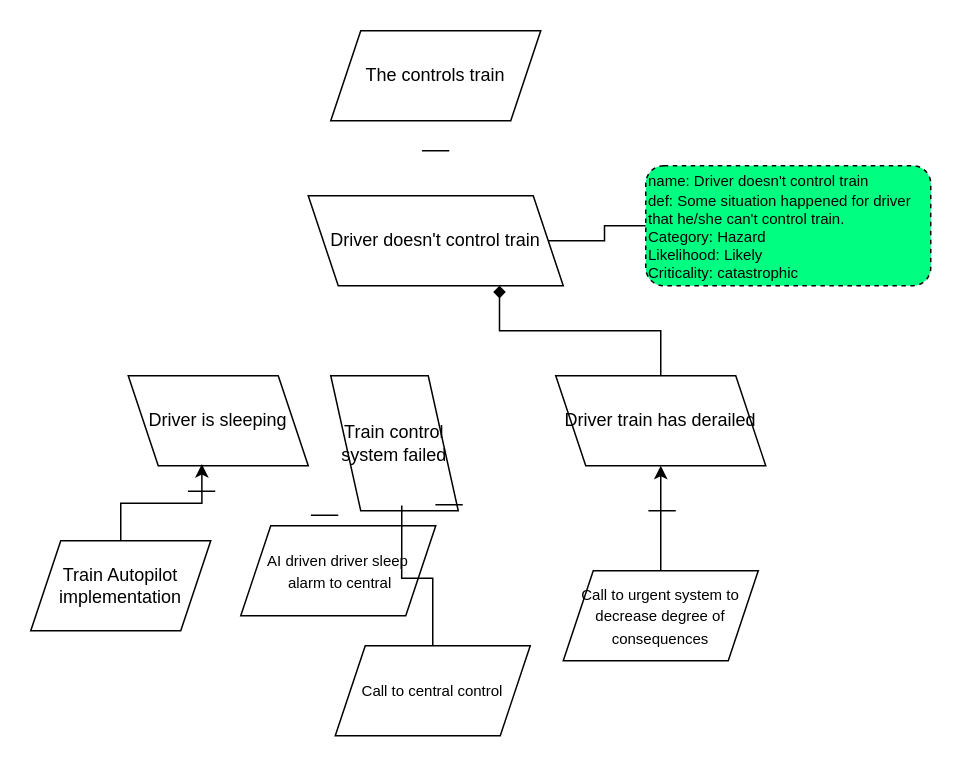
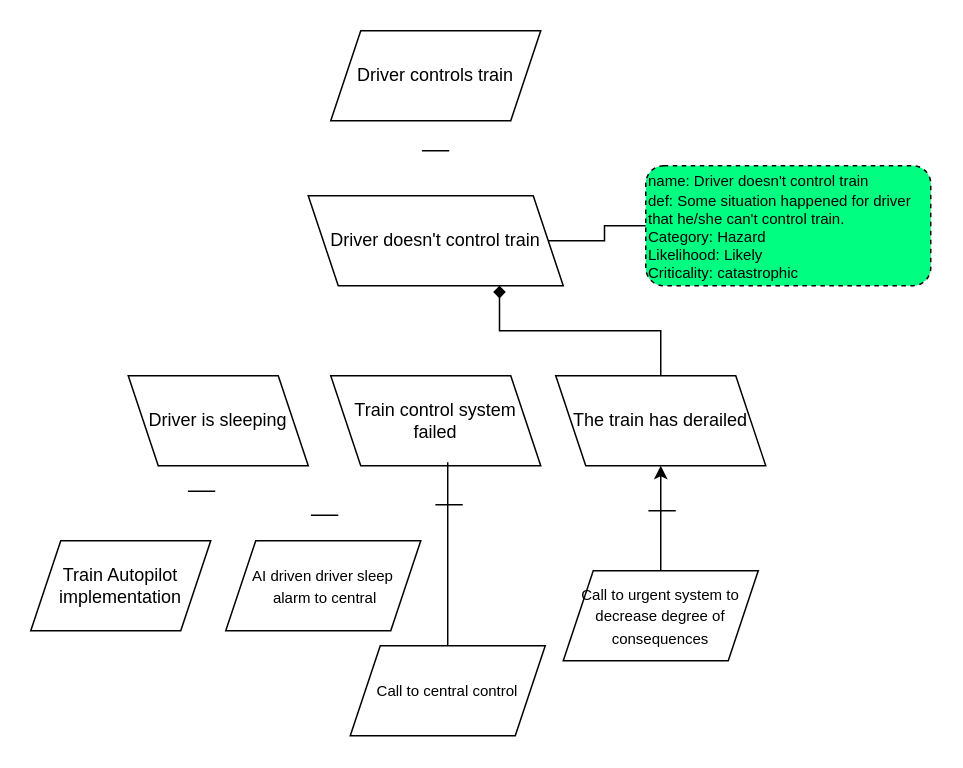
  <mxCell id="0" />
  <mxCell id="1" parent="0" />
- <mxCell id="2" value="The controls train" style="shape=parallelogram;perimeter=parallelogramPerimeter;whiteSpace=wrap;html=1;fixedSize=1;" vertex="1" parent="1"><mxGeometry x="220" y="20" width="140" height="60" as="geometry" /></mxCell>
+ <mxCell id="2" value="Driver controls train" style="shape=parallelogram;perimeter=parallelogramPerimeter;whiteSpace=wrap;html=1;fixedSize=1;" vertex="1" parent="1"><mxGeometry x="220" y="20" width="140" height="60" as="geometry" /></mxCell>
  <mxCell id="3" value="Driver doesn't control train" style="shape=parallelogram;perimeter=parallelogramPerimeter;whiteSpace=wrap;html=1;fixedSize=1;flipH=1;" vertex="1" parent="1"><mxGeometry x="205" y="130" width="170" height="60" as="geometry" /></mxCell>
  <mxCell id="4" value="" style="endArrow=none;html=1;rounded=0;" edge="1" parent="1"><mxGeometry width="50" height="50" relative="1" as="geometry"><mxPoint x="280.77" y="100" as="sourcePoint" /><mxPoint x="299" y="100" as="targetPoint" /></mxGeometry></mxCell>
  <mxCell id="5" value="Driver is sleeping" style="shape=parallelogram;perimeter=parallelogramPerimeter;whiteSpace=wrap;html=1;fixedSize=1;flipH=1;" vertex="1" parent="1"><mxGeometry x="85" y="250" width="120" height="60" as="geometry" /></mxCell>
- <mxCell id="6" value="Train control system failed" style="shape=parallelogram;perimeter=parallelogramPerimeter;whiteSpace=wrap;html=1;fixedSize=1;flipH=1;" vertex="1" parent="1"><mxGeometry x="220" y="250" width="85" height="90" as="geometry" /></mxCell>
+ <mxCell id="6" value="Train control system failed" style="shape=parallelogram;perimeter=parallelogramPerimeter;whiteSpace=wrap;html=1;fixedSize=1;flipH=1;" vertex="1" parent="1"><mxGeometry x="220" y="250" width="140" height="60" as="geometry" /></mxCell>
  <mxCell id="7" style="edgeStyle=orthogonalEdgeStyle;rounded=0;orthogonalLoop=1;jettySize=auto;html=1;entryX=0.75;entryY=1;entryDx=0;entryDy=0;endArrow=diamond;" edge="1" parent="1" source="8" target="3"><mxGeometry relative="1" as="geometry" /></mxCell>
- <mxCell id="8" value="Driver train has derailed" style="shape=parallelogram;perimeter=parallelogramPerimeter;whiteSpace=wrap;html=1;fixedSize=1;flipH=1;" vertex="1" parent="1"><mxGeometry x="370" y="250" width="140" height="60" as="geometry" /></mxCell>
+ <mxCell id="8" value="The train has derailed" style="shape=parallelogram;perimeter=parallelogramPerimeter;whiteSpace=wrap;html=1;fixedSize=1;flipH=1;" vertex="1" parent="1"><mxGeometry x="370" y="250" width="140" height="60" as="geometry" /></mxCell>
  <mxCell id="9" value="" style="edgeStyle=orthogonalEdgeStyle;rounded=0;orthogonalLoop=1;jettySize=auto;html=1;endArrow=none;endFill=0;" edge="1" parent="1" source="10" target="3"><mxGeometry relative="1" as="geometry" /></mxCell>
  <mxCell id="10" value="&lt;font style=&quot;font-size: 10px;&quot;&gt;name: Driver doesn't control train&lt;/font&gt;&lt;div style=&quot;font-size: 10px;&quot;&gt;&lt;font style=&quot;font-size: 10px;&quot;&gt;def: Some situation&amp;nbsp;&lt;span style=&quot;background-color: initial;&quot;&gt;happened&lt;/span&gt;&lt;span style=&quot;background-color: initial;&quot;&gt;&amp;nbsp;for driver that he/she can't control train.&lt;/span&gt;&lt;/font&gt;&lt;/div&gt;&lt;div style=&quot;font-size: 10px;&quot;&gt;&lt;font style=&quot;font-size: 10px;&quot;&gt;Category: Hazard&lt;/font&gt;&lt;/div&gt;&lt;div style=&quot;font-size: 10px;&quot;&gt;&lt;font style=&quot;font-size: 10px;&quot;&gt;Likelihood: Likely&lt;/font&gt;&lt;/div&gt;&lt;div style=&quot;font-size: 10px;&quot;&gt;&lt;font style=&quot;font-size: 10px;&quot;&gt;Criticality: catastrophic&lt;/font&gt;&lt;/div&gt;" style="rounded=1;whiteSpace=wrap;html=1;dashed=1;fillColor=#00FF80;align=left;" vertex="1" parent="1"><mxGeometry x="430" y="110" width="190" height="80" as="geometry" /></mxCell>
  <mxCell id="11" value="Train Autopilot implementation" style="shape=parallelogram;perimeter=parallelogramPerimeter;whiteSpace=wrap;html=1;fixedSize=1;" vertex="1" parent="1"><mxGeometry x="20" y="360" width="120" height="60" as="geometry" /></mxCell>
- <mxCell id="12" value="&lt;font style=&quot;font-size: 10px;&quot;&gt;AI driven driver sleep&lt;/font&gt;&lt;div&gt;&lt;font style=&quot;font-size: 10px;&quot;&gt;&amp;nbsp;alarm to central&lt;/font&gt;&lt;/div&gt;" style="shape=parallelogram;perimeter=parallelogramPerimeter;whiteSpace=wrap;html=1;fixedSize=1;" vertex="1" parent="1"><mxGeometry x="160" y="350" width="130" height="60" as="geometry" /></mxCell>
- <mxCell id="13" style="edgeStyle=orthogonalEdgeStyle;rounded=0;orthogonalLoop=1;jettySize=auto;html=1;entryX=0.591;entryY=0.981;entryDx=0;entryDy=0;entryPerimeter=0;" edge="1" parent="1" source="11" target="5"><mxGeometry relative="1" as="geometry" /></mxCell>
+ <mxCell id="12" value="&lt;font style=&quot;font-size: 10px;&quot;&gt;AI driven driver sleep&lt;/font&gt;&lt;div&gt;&lt;font style=&quot;font-size: 10px;&quot;&gt;&amp;nbsp;alarm to central&lt;/font&gt;&lt;/div&gt;" style="shape=parallelogram;perimeter=parallelogramPerimeter;whiteSpace=wrap;html=1;fixedSize=1;" vertex="1" parent="1"><mxGeometry x="150" y="360" width="130" height="60" as="geometry" /></mxCell>
  <mxCell id="14" value="" style="endArrow=none;html=1;rounded=0;" edge="1" parent="1"><mxGeometry width="50" height="50" relative="1" as="geometry"><mxPoint x="206.77" y="343" as="sourcePoint" /><mxPoint x="225" y="343" as="targetPoint" /></mxGeometry></mxCell>
  <mxCell id="15" value="" style="endArrow=none;html=1;rounded=0;" edge="1" parent="1"><mxGeometry width="50" height="50" relative="1" as="geometry"><mxPoint x="124.77" y="327" as="sourcePoint" /><mxPoint x="143" y="327" as="targetPoint" /></mxGeometry></mxCell>
- <mxCell id="16" value="&lt;span style=&quot;font-size: 10px;&quot;&gt;Call to central control&lt;/span&gt;" style="shape=parallelogram;perimeter=parallelogramPerimeter;whiteSpace=wrap;html=1;fixedSize=1;" vertex="1" parent="1"><mxGeometry x="223" y="430" width="130" height="60" as="geometry" /></mxCell>
+ <mxCell id="16" value="&lt;span style=&quot;font-size: 10px;&quot;&gt;Call to central control&lt;/span&gt;" style="shape=parallelogram;perimeter=parallelogramPerimeter;whiteSpace=wrap;html=1;fixedSize=1;" vertex="1" parent="1"><mxGeometry x="233" y="430" width="130" height="60" as="geometry" /></mxCell>
  <mxCell id="17" style="edgeStyle=orthogonalEdgeStyle;rounded=0;orthogonalLoop=1;jettySize=auto;html=1;entryX=0.443;entryY=0.961;entryDx=0;entryDy=0;entryPerimeter=0;endArrow=none;" edge="1" parent="1" source="16" target="6"><mxGeometry relative="1" as="geometry" /></mxCell>
  <mxCell id="18" style="edgeStyle=orthogonalEdgeStyle;rounded=0;orthogonalLoop=1;jettySize=auto;html=1;entryX=0.5;entryY=1;entryDx=0;entryDy=0;" edge="1" parent="1" source="19" target="8"><mxGeometry relative="1" as="geometry" /></mxCell>
  <mxCell id="19" value="&lt;span style=&quot;font-size: 10px;&quot;&gt;Call to urgent system to decrease degree of consequences&lt;/span&gt;" style="shape=parallelogram;perimeter=parallelogramPerimeter;whiteSpace=wrap;html=1;fixedSize=1;" vertex="1" parent="1"><mxGeometry x="375" y="380" width="130" height="60" as="geometry" /></mxCell>
  <mxCell id="20" value="" style="endArrow=none;html=1;rounded=0;" edge="1" parent="1"><mxGeometry width="50" height="50" relative="1" as="geometry"><mxPoint x="289.77" y="336" as="sourcePoint" /><mxPoint x="308" y="336" as="targetPoint" /></mxGeometry></mxCell>
  <mxCell id="21" value="" style="endArrow=none;html=1;rounded=0;" edge="1" parent="1"><mxGeometry width="50" height="50" relative="1" as="geometry"><mxPoint x="431.77" y="340" as="sourcePoint" /><mxPoint x="450" y="340" as="targetPoint" /></mxGeometry></mxCell>
